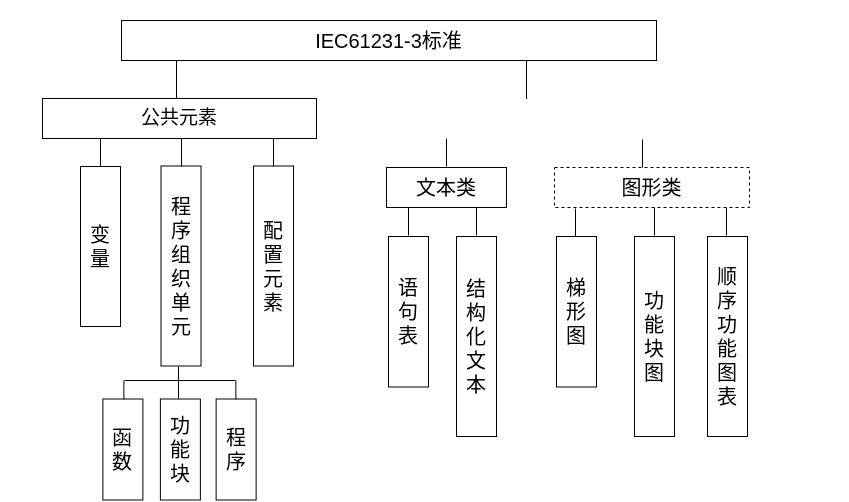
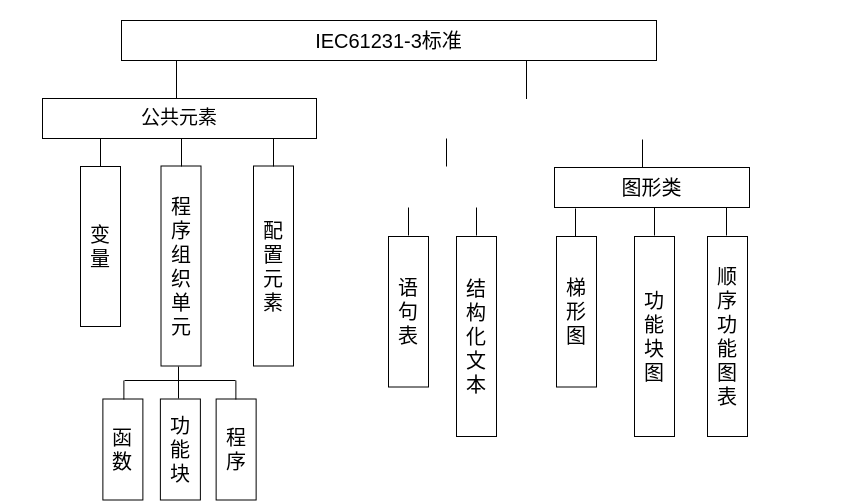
  <mxCell id="0" />
  <mxCell id="1" parent="0" />
  <mxCell id="2" value="&lt;font style=&quot;font-size: 20px;&quot;&gt;IEC61231-3标准&lt;/font&gt;" style="rounded=0;whiteSpace=wrap;html=1;" vertex="1" parent="1"><mxGeometry x="121" y="20" width="535" height="40" as="geometry" /></mxCell>
  <mxCell id="3" value="&lt;font style=&quot;font-size: 19px;&quot;&gt;公共元素&lt;/font&gt;" style="rounded=0;whiteSpace=wrap;html=1;" vertex="1" parent="1"><mxGeometry x="42" y="98" width="274" height="40" as="geometry" /></mxCell>
  <mxCell id="4" value="" style="shape=partialRectangle;whiteSpace=wrap;html=1;bottom=0;top=0;fillColor=none;" vertex="1" parent="1"><mxGeometry x="176" y="60" width="350" height="38" as="geometry" /></mxCell>
  <mxCell id="5" value="变量" style="rounded=0;whiteSpace=wrap;html=1;rotation=90;align=center;direction=east;flipH=1;flipV=0;verticalAlign=middle;fontSize=20;horizontal=0;" vertex="1" parent="1"><mxGeometry x="20" y="226" width="160" height="40" as="geometry" /></mxCell>
  <mxCell id="6" value="程序组织单元" style="rounded=0;whiteSpace=wrap;html=1;rotation=90;fontSize=20;horizontal=0;" vertex="1" parent="1"><mxGeometry x="80.5" y="245.5" width="200" height="40" as="geometry" /></mxCell>
  <mxCell id="7" value="配置元素" style="rounded=0;whiteSpace=wrap;html=1;rotation=90;fontSize=20;horizontal=0;" vertex="1" parent="1"><mxGeometry x="173" y="245.5" width="200" height="40" as="geometry" /></mxCell>
  <mxCell id="8" value="&lt;span style=&quot;font-size: 20px;&quot;&gt;功能块图&lt;/span&gt;" style="rounded=0;whiteSpace=wrap;html=1;rotation=90;horizontal=0;" vertex="1" parent="1"><mxGeometry x="554" y="316" width="200" height="40" as="geometry" /></mxCell>
- <mxCell id="9" value="&lt;font style=&quot;font-size: 20px;&quot;&gt;文本类&lt;/font&gt;" style="rounded=0;whiteSpace=wrap;html=1;" vertex="1" parent="1"><mxGeometry x="386" y="167" width="120" height="40" as="geometry" /></mxCell>
- <mxCell id="10" value="&lt;font style=&quot;font-size: 20px;&quot;&gt;图形类&lt;/font&gt;" style="rounded=0;whiteSpace=wrap;html=1;dashed=1;" vertex="1" parent="1"><mxGeometry x="554" y="167" width="195" height="40" as="geometry" /></mxCell>
+ <mxCell id="10" value="&lt;font style=&quot;font-size: 20px;&quot;&gt;图形类&lt;/font&gt;" style="rounded=0;whiteSpace=wrap;html=1;" vertex="1" parent="1"><mxGeometry x="554" y="167" width="195" height="40" as="geometry" /></mxCell>
  <mxCell id="11" value="" style="line;strokeWidth=1;direction=south;html=1;spacingTop=9;" vertex="1" parent="1"><mxGeometry x="95" y="138" width="10" height="28" as="geometry" /></mxCell>
  <mxCell id="12" value="" style="line;strokeWidth=1;direction=south;html=1;spacingTop=9;" vertex="1" parent="1"><mxGeometry x="176" y="138" width="10" height="28" as="geometry" /></mxCell>
  <mxCell id="13" value="" style="line;strokeWidth=1;direction=south;html=1;spacingTop=9;" vertex="1" parent="1"><mxGeometry x="268" y="138" width="10" height="28" as="geometry" /></mxCell>
  <mxCell id="14" value="" style="line;strokeWidth=1;direction=south;html=1;spacingTop=9;" vertex="1" parent="1"><mxGeometry x="441" y="138" width="10" height="28" as="geometry" /></mxCell>
  <mxCell id="15" value="" style="line;strokeWidth=1;direction=south;html=1;spacingTop=9;" vertex="1" parent="1"><mxGeometry x="637" y="139" width="10" height="28" as="geometry" /></mxCell>
  <mxCell id="16" value="&lt;font style=&quot;font-size: 20px;&quot;&gt;顺序功能图表&lt;/font&gt;" style="rounded=0;whiteSpace=wrap;html=1;rotation=90;horizontal=0;" vertex="1" parent="1"><mxGeometry x="627" y="316" width="200" height="40" as="geometry" /></mxCell>
  <mxCell id="17" value="&lt;font style=&quot;font-size: 20px;&quot;&gt;梯形图&lt;/font&gt;" style="rounded=0;whiteSpace=wrap;html=1;rotation=90;horizontal=0;" vertex="1" parent="1"><mxGeometry x="500.75" y="291.25" width="150.5" height="40" as="geometry" /></mxCell>
  <mxCell id="18" value="&lt;font style=&quot;font-size: 20px;&quot;&gt;结构化文本&lt;/font&gt;" style="rounded=0;whiteSpace=wrap;html=1;rotation=90;horizontal=0;" vertex="1" parent="1"><mxGeometry x="376" y="316" width="200" height="40" as="geometry" /></mxCell>
  <mxCell id="19" value="&lt;font style=&quot;font-size: 20px;&quot;&gt;语句表&lt;/font&gt;" style="rounded=0;whiteSpace=wrap;html=1;rotation=90;horizontal=0;" vertex="1" parent="1"><mxGeometry x="332.75" y="291.25" width="150.5" height="40" as="geometry" /></mxCell>
  <mxCell id="20" value="" style="line;strokeWidth=1;direction=south;html=1;spacingTop=9;" vertex="1" parent="1"><mxGeometry x="403" y="207" width="10" height="28" as="geometry" /></mxCell>
  <mxCell id="21" value="" style="line;strokeWidth=1;direction=south;html=1;spacingTop=9;" vertex="1" parent="1"><mxGeometry x="471" y="207" width="10" height="28" as="geometry" /></mxCell>
  <mxCell id="22" value="" style="line;strokeWidth=1;direction=south;html=1;spacingTop=9;" vertex="1" parent="1"><mxGeometry x="570" y="208" width="10" height="28" as="geometry" /></mxCell>
  <mxCell id="23" value="" style="line;strokeWidth=1;direction=south;html=1;spacingTop=9;" vertex="1" parent="1"><mxGeometry x="649" y="207" width="10" height="28" as="geometry" /></mxCell>
  <mxCell id="24" value="" style="line;strokeWidth=1;direction=south;html=1;spacingTop=9;" vertex="1" parent="1"><mxGeometry x="721" y="207" width="10" height="28" as="geometry" /></mxCell>
  <mxCell id="25" value="函数" style="rounded=0;whiteSpace=wrap;html=1;rotation=90;align=center;direction=east;flipH=1;flipV=0;verticalAlign=middle;fontSize=20;horizontal=0;" vertex="1" parent="1"><mxGeometry x="71.88" y="429" width="101" height="40" as="geometry" /></mxCell>
  <mxCell id="26" value="功能块" style="rounded=0;whiteSpace=wrap;html=1;rotation=90;align=center;direction=east;flipH=1;flipV=0;verticalAlign=middle;fontSize=20;horizontal=0;" vertex="1" parent="1"><mxGeometry x="129.38" y="429" width="101" height="40" as="geometry" /></mxCell>
  <mxCell id="27" value="程序" style="rounded=0;whiteSpace=wrap;html=1;rotation=90;align=center;direction=east;flipH=1;flipV=0;verticalAlign=middle;fontSize=20;horizontal=0;" vertex="1" parent="1"><mxGeometry x="185.13" y="429" width="101" height="40" as="geometry" /></mxCell>
  <mxCell id="28" value="" style="line;strokeWidth=1;html=1;" vertex="1" parent="1"><mxGeometry x="124" y="375" width="111" height="10" as="geometry" /></mxCell>
  <mxCell id="29" value="" style="line;strokeWidth=1;direction=south;html=1;spacingTop=9;" vertex="1" parent="1"><mxGeometry x="173" y="366" width="10" height="32" as="geometry" /></mxCell>
  <mxCell id="30" value="" style="line;strokeWidth=1;direction=south;html=1;spacingTop=9;" vertex="1" parent="1"><mxGeometry x="230.38" y="380" width="10" height="19" as="geometry" /></mxCell>
  <mxCell id="31" value="" style="line;strokeWidth=1;direction=south;html=1;spacingTop=9;" vertex="1" parent="1"><mxGeometry x="118.38" y="380" width="10" height="19" as="geometry" /></mxCell>
